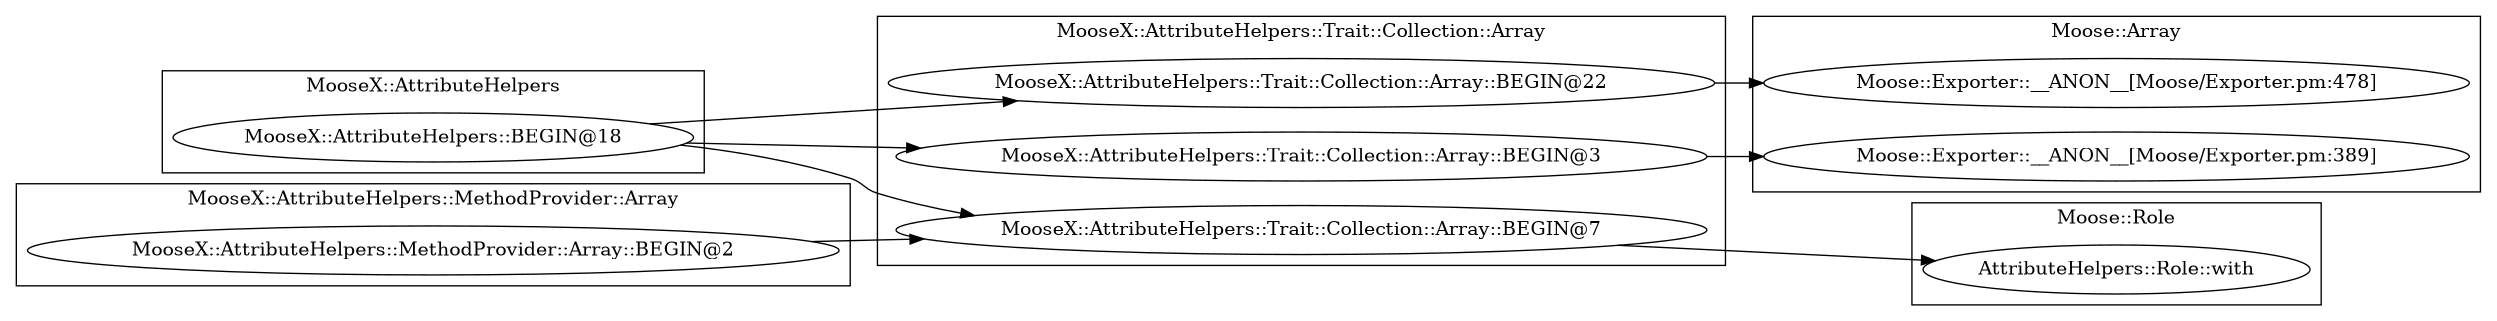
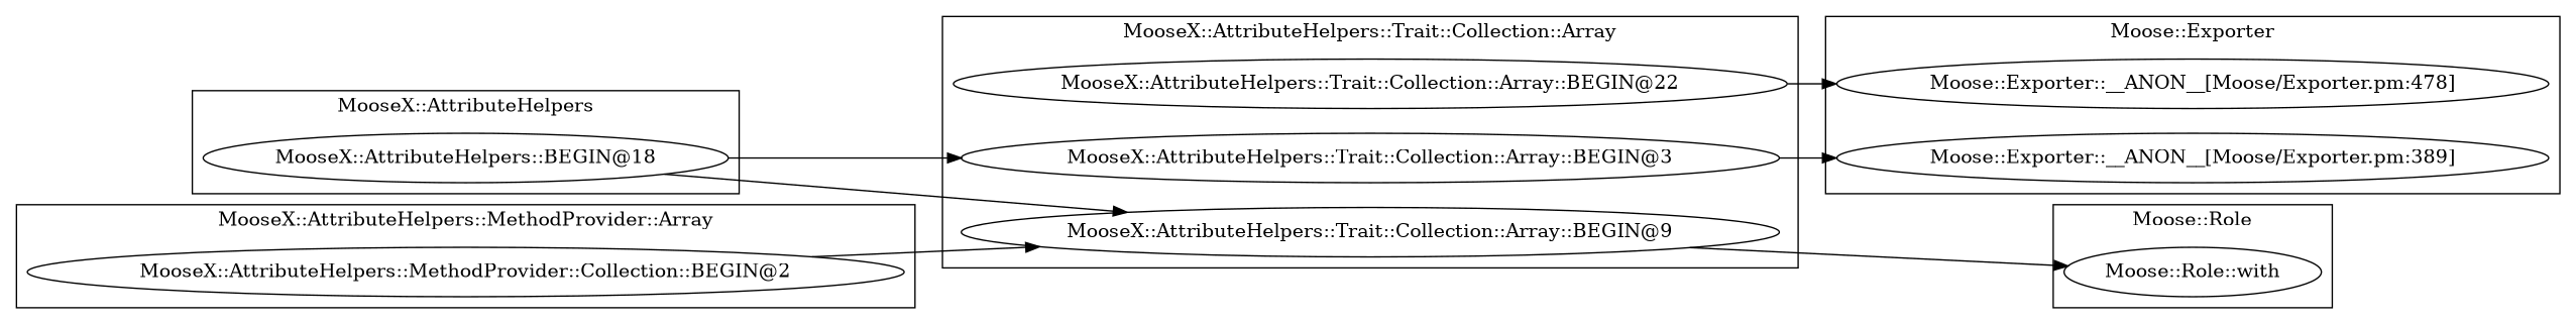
  digraph {
    rankdir=LR
    "MooseX::AttributeHelpers::Trait::Collection::Array::BEGIN@3"
-   "MooseX::AttributeHelpers::Trait::Collection::Array::BEGIN@9" [label="MooseX::AttributeHelpers::Trait::Collection::Array::BEGIN@7"]
+   "MooseX::AttributeHelpers::Trait::Collection::Array::BEGIN@9"
    "MooseX::AttributeHelpers::Trait::Collection::Array::BEGIN@22"
    "Moose::Exporter::__ANON__[Moose/Exporter.pm:389]"
    "Moose::Exporter::__ANON__[Moose/Exporter.pm:478]"
    "MooseX::AttributeHelpers::BEGIN@18"
-   "Moose::Role::with" [label="AttributeHelpers::Role::with"]
-   "MooseX::AttributeHelpers::MethodProvider::Array::BEGIN@2"
+   "Moose::Role::with"
+   "MooseX::AttributeHelpers::MethodProvider::Array::BEGIN@2" [label="MooseX::AttributeHelpers::MethodProvider::Collection::BEGIN@2"]
    subgraph cluster_1 {
      label="MooseX::AttributeHelpers::Trait::Collection::Array"
      "MooseX::AttributeHelpers::Trait::Collection::Array::BEGIN@3"
      "MooseX::AttributeHelpers::Trait::Collection::Array::BEGIN@9"
      "MooseX::AttributeHelpers::Trait::Collection::Array::BEGIN@22"
    }
    subgraph cluster_2 {
-     label="Moose::Array"
+     label="Moose::Exporter"
      "Moose::Exporter::__ANON__[Moose/Exporter.pm:389]"
      "Moose::Exporter::__ANON__[Moose/Exporter.pm:478]"
    }
    subgraph cluster_3 {
      label="MooseX::AttributeHelpers"
      "MooseX::AttributeHelpers::BEGIN@18"
    }
    subgraph cluster_4 {
      label="Moose::Role"
      "Moose::Role::with"
    }
    subgraph cluster_5 {
      label="MooseX::AttributeHelpers::MethodProvider::Array"
      "MooseX::AttributeHelpers::MethodProvider::Array::BEGIN@2"
    }
    "MooseX::AttributeHelpers::Trait::Collection::Array::BEGIN@3" -> "Moose::Exporter::__ANON__[Moose/Exporter.pm:389]"
    "MooseX::AttributeHelpers::Trait::Collection::Array::BEGIN@9" -> "Moose::Role::with"
    "MooseX::AttributeHelpers::Trait::Collection::Array::BEGIN@22" -> "Moose::Exporter::__ANON__[Moose/Exporter.pm:478]"
    "MooseX::AttributeHelpers::BEGIN@18" -> "MooseX::AttributeHelpers::Trait::Collection::Array::BEGIN@3"
    "MooseX::AttributeHelpers::BEGIN@18" -> "MooseX::AttributeHelpers::Trait::Collection::Array::BEGIN@9"
-   "MooseX::AttributeHelpers::BEGIN@18" -> "MooseX::AttributeHelpers::Trait::Collection::Array::BEGIN@22"
    "MooseX::AttributeHelpers::MethodProvider::Array::BEGIN@2" -> "MooseX::AttributeHelpers::Trait::Collection::Array::BEGIN@9"
  }
